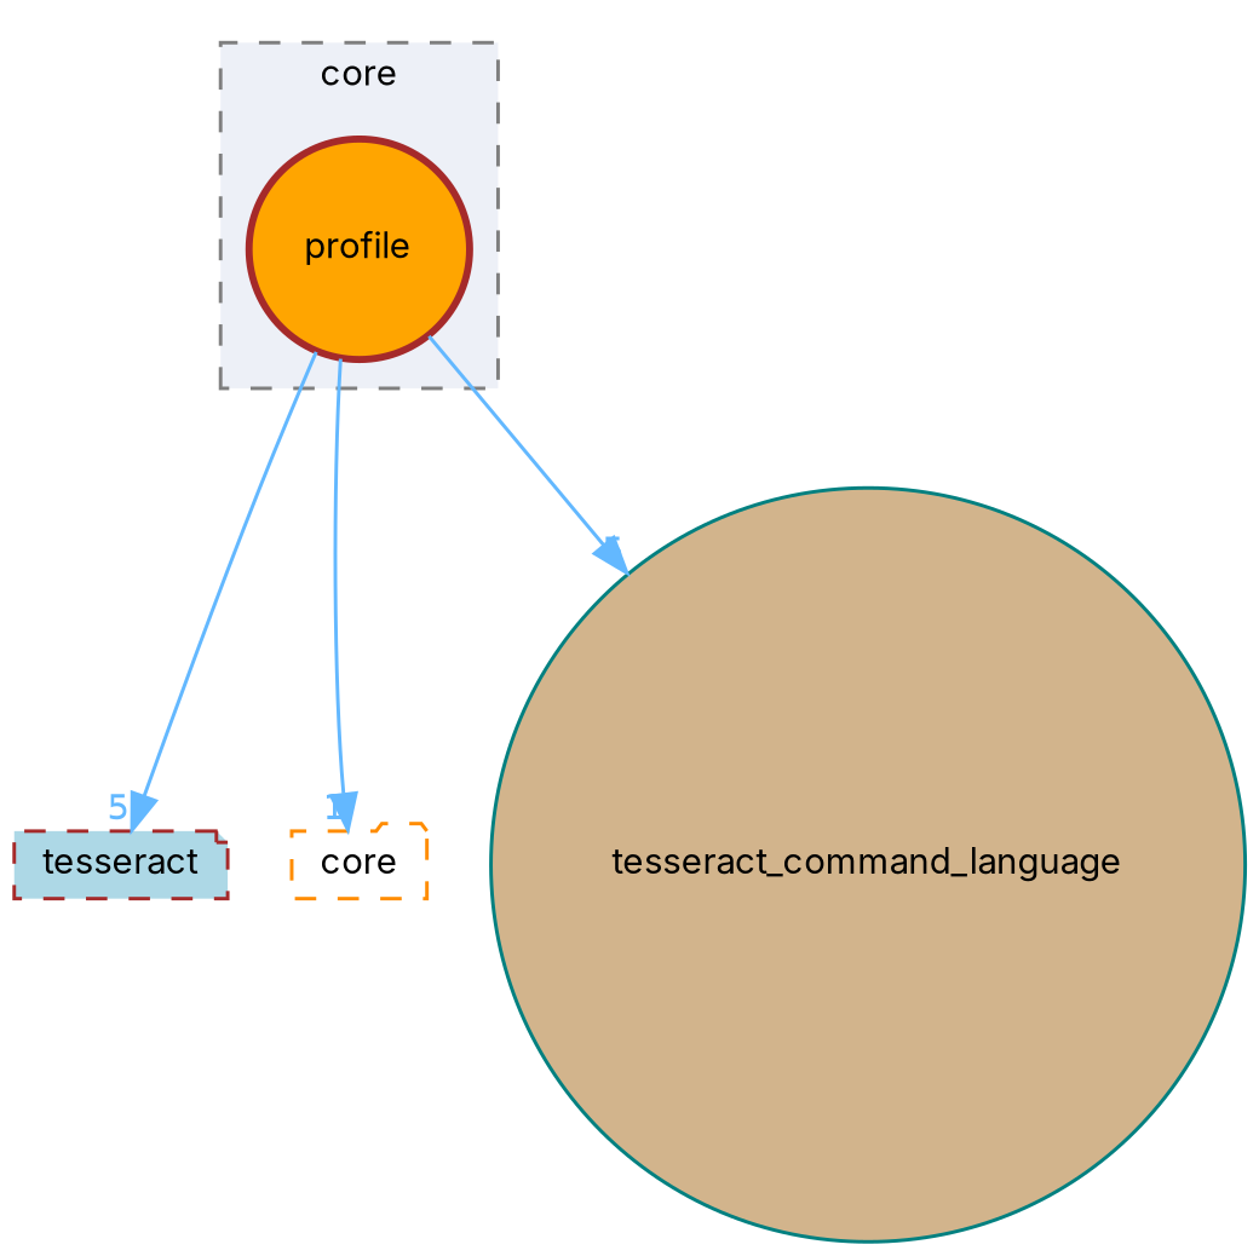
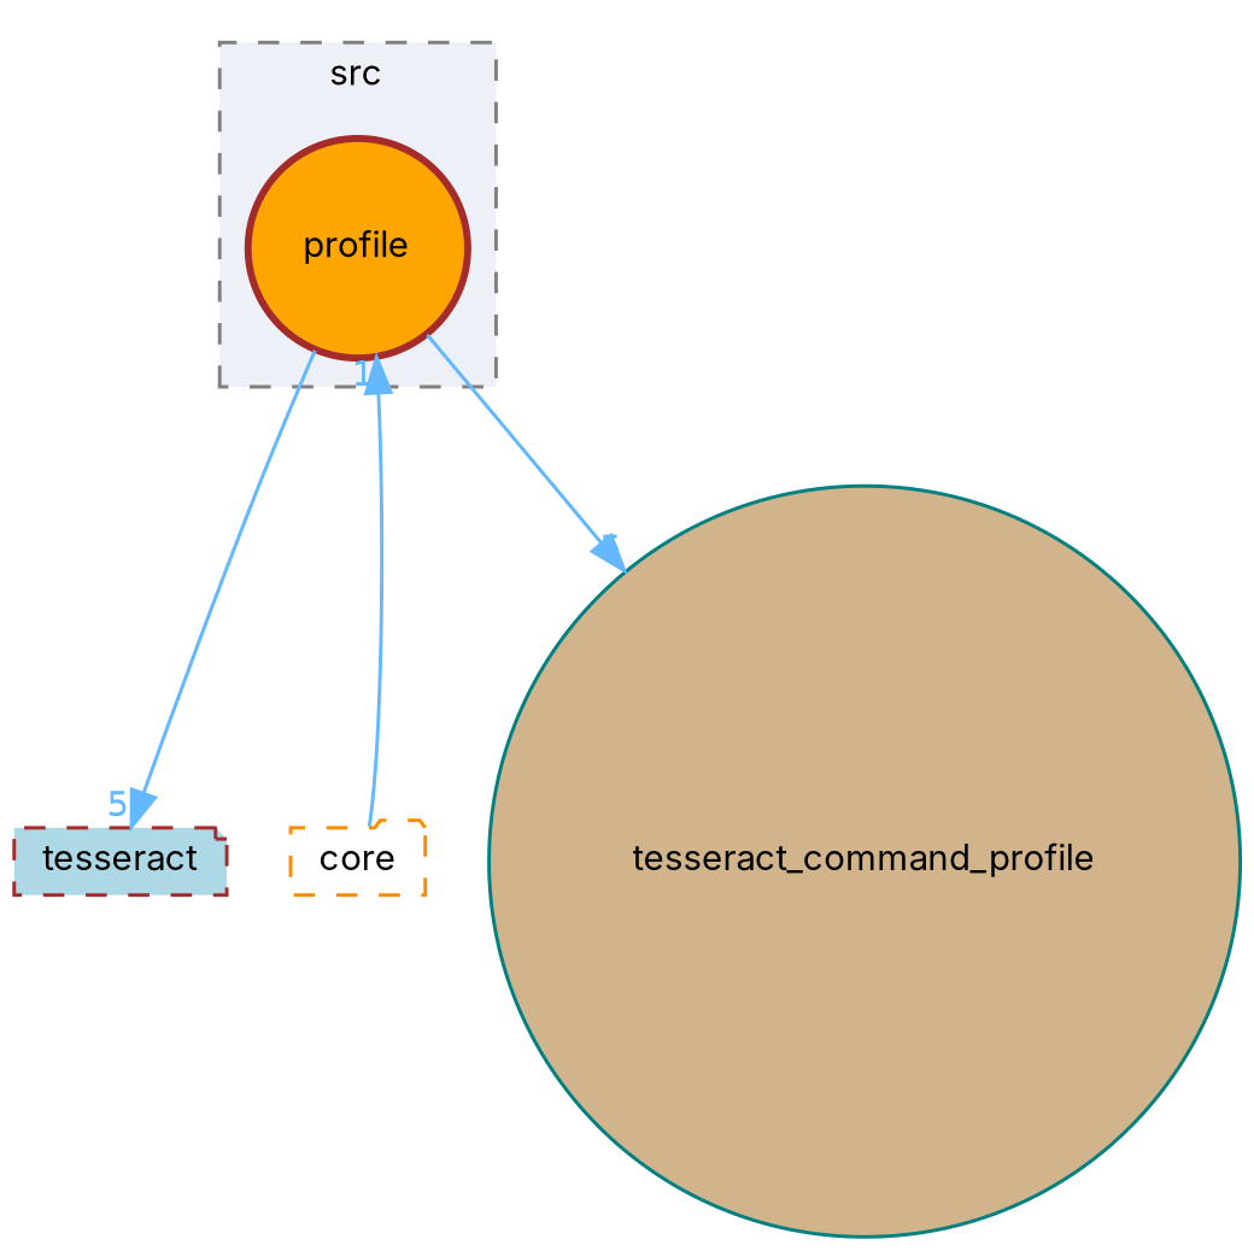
  digraph {
    compound=true
    fontname=Inter
    node [color=brown fontname=Inter fontsize=10 shape=circle style="filled,dashed"]
    edge [color=steelblue1 fontcolor=steelblue1 fontname=Inter fontsize=10 headlabel=5 labeldistance=1.5 labelfontname=Helvetica labelfontsize=10]
    n1 [fillcolor=orange height=0.2 label=profile style="filled,bold" width=0.4]
    n2 [fillcolor=lightblue height=0.2 label=tesseract shape=note width=0.4]
    n3 [color=darkorange fillcolor=white height=0.2 label=core shape=folder width=0.4]
-   n4 [color=teal fillcolor=tan height=0.2 label=tesseract_command_language style=filled width=0.4]
+   n4 [color=teal fillcolor=tan height=0.2 label=tesseract_command_profile style=filled width=0.4]
    subgraph cluster_1 {
      bgcolor="#edf0f7"
      fontsize=10
-     label=core
+     label=src
      pencolor=grey50
      style="filled,dashed"
      n1
    }
    n1 -> n2
-   n1 -> n3 [headlabel=1]
+   n3 -> n1 [headlabel=1]
    n1 -> n4
  }
